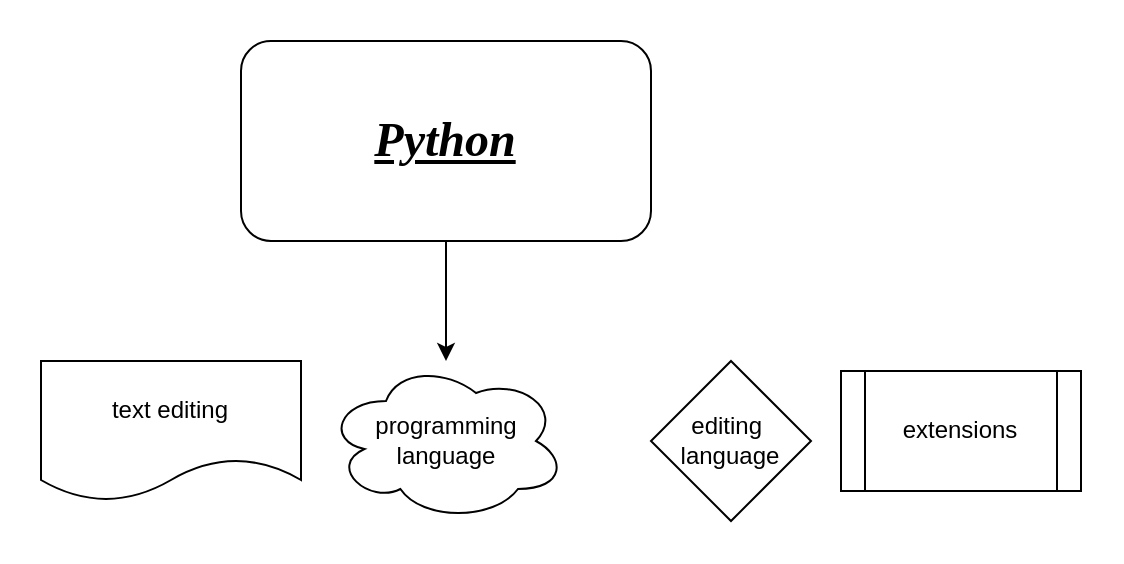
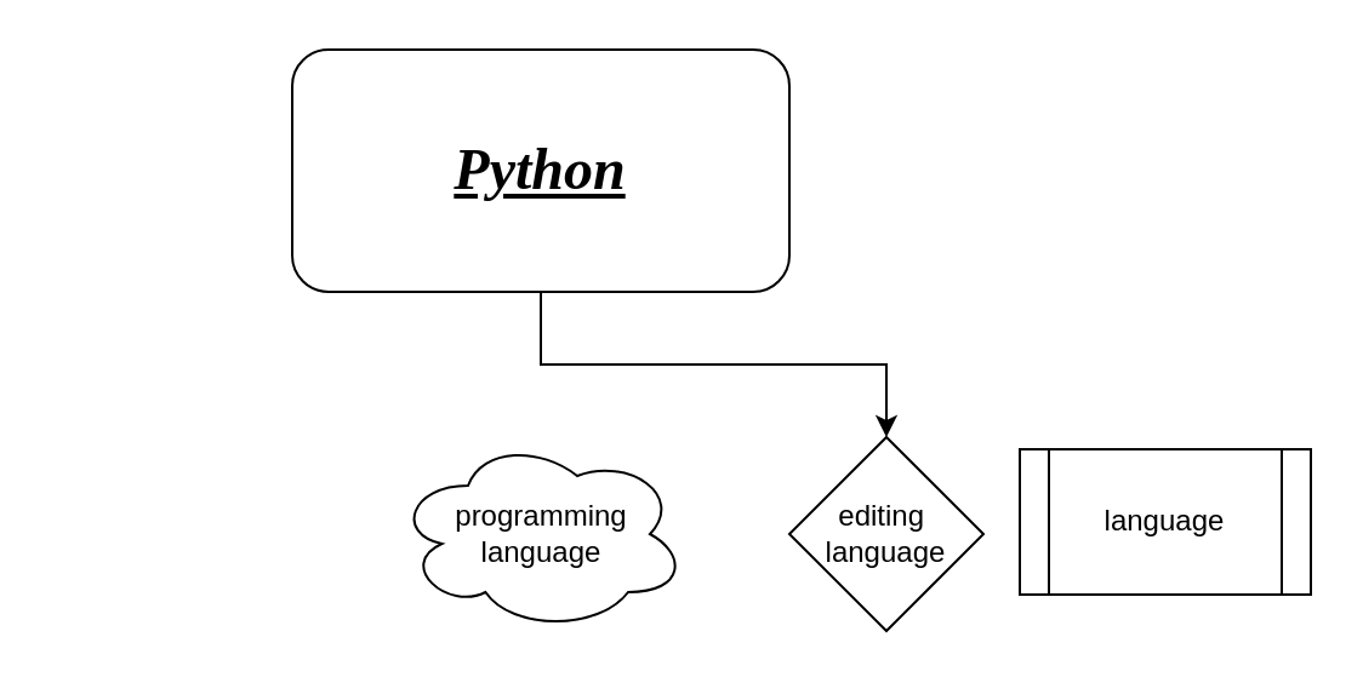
  <mxCell id="0" />
  <mxCell id="1" parent="0" />
- <mxCell id="2" value="" style="edgeStyle=orthogonalEdgeStyle;rounded=0;orthogonalLoop=1;jettySize=auto;html=1;" edge="1" parent="1" source="3" target="4"><mxGeometry relative="1" as="geometry" /></mxCell>
+ <mxCell id="2" value="" style="edgeStyle=orthogonalEdgeStyle;rounded=0;orthogonalLoop=1;jettySize=auto;html=1;" edge="1" parent="1" source="3" target="5"><mxGeometry relative="1" as="geometry" /></mxCell>
  <mxCell id="3" value="&lt;font face=&quot;Algerian&quot; style=&quot;font-size: 24px;&quot;&gt;&lt;i&gt;&lt;b&gt;&lt;u&gt;Python&lt;/u&gt;&lt;/b&gt;&lt;/i&gt;&lt;/font&gt;" style="rounded=1;whiteSpace=wrap;html=1;" vertex="1" parent="1"><mxGeometry x="120" y="20" width="205" height="100" as="geometry" /></mxCell>
  <mxCell id="4" value="programming language" style="ellipse;shape=cloud;whiteSpace=wrap;html=1;rounded=1;" vertex="1" parent="1"><mxGeometry x="162.5" y="180" width="120" height="80" as="geometry" /></mxCell>
  <mxCell id="5" value="editing&amp;nbsp;&lt;div&gt;language&lt;/div&gt;" style="rhombus;whiteSpace=wrap;html=1;" vertex="1" parent="1"><mxGeometry x="325" y="180" width="80" height="80" as="geometry" /></mxCell>
- <mxCell id="6" value="text editing" style="shape=document;whiteSpace=wrap;html=1;boundedLbl=1;" vertex="1" parent="1"><mxGeometry x="20" y="180" width="130" height="70" as="geometry" /></mxCell>
- <mxCell id="7" value="extensions" style="shape=process;whiteSpace=wrap;html=1;backgroundOutline=1;" vertex="1" parent="1"><mxGeometry x="420" y="185" width="120" height="60" as="geometry" /></mxCell>
+ <mxCell id="7" value="language" style="shape=process;whiteSpace=wrap;html=1;backgroundOutline=1;" vertex="1" parent="1"><mxGeometry x="420" y="185" width="120" height="60" as="geometry" /></mxCell>
